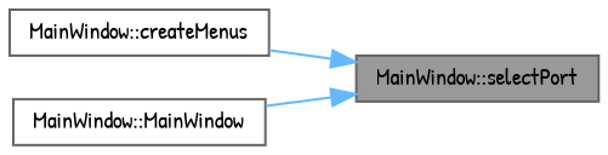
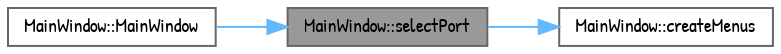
  digraph {
    fontname="Patrick Hand"
    rankdir=RL
    node [color=grey40 fillcolor=white fontname="Patrick Hand" fontsize=10 shape=box style=filled]
    edge [color=steelblue1 dir=back fontname="Patrick Hand" fontsize=10 labelfontname=Helvetica labelfontsize=10 style=solid]
    n1 [color=gray40 fillcolor=grey60 fontcolor=black height=0.2 label="MainWindow::selectPort" width=0.4]
    n2 [height=0.2 label="MainWindow::createMenus" width=0.4]
    n3 [height=0.2 label="MainWindow::MainWindow" width=0.4]
-   n1 -> n2
+   n2 -> n1
    n1 -> n3
  }
